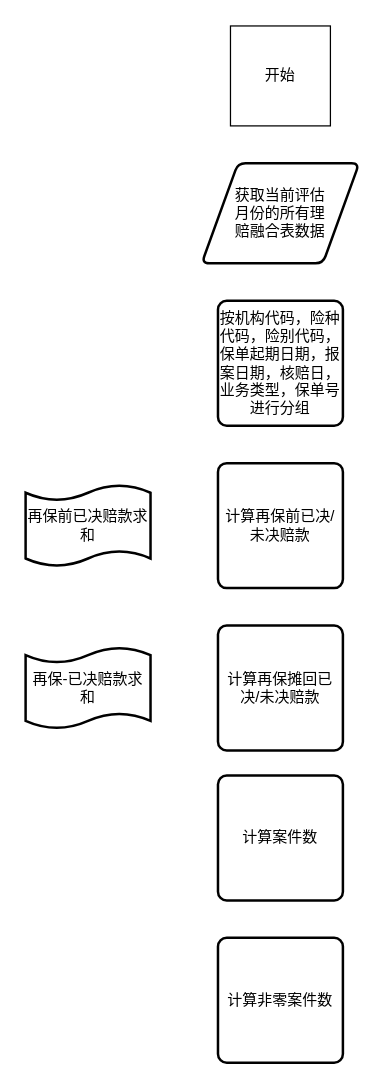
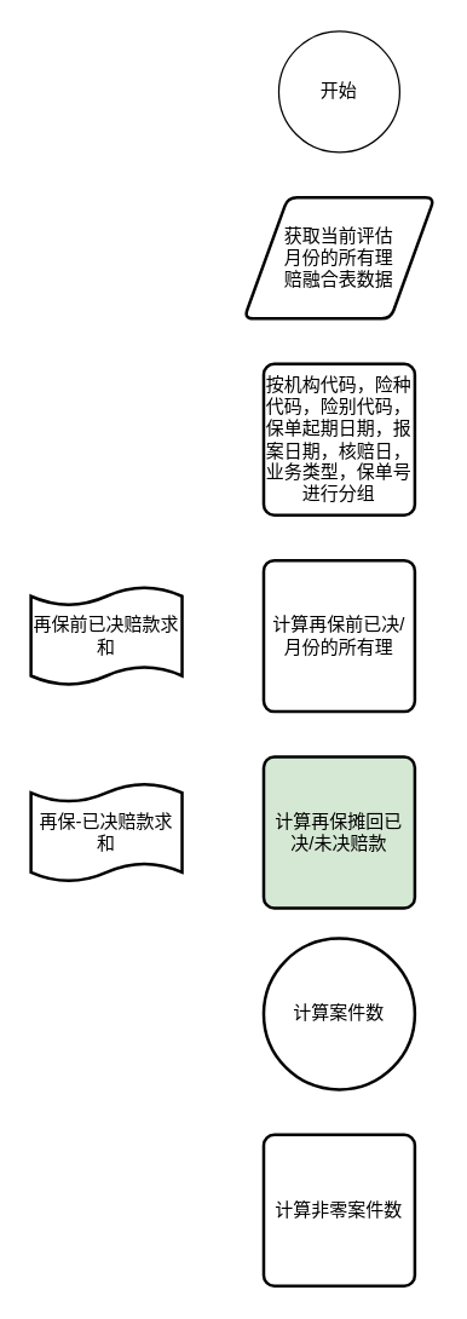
  <mxCell id="0" />
  <mxCell id="1" parent="0" />
- <mxCell id="2" value="开始" style="whiteSpace=wrap;html=1;aspect=fixed;rounded=0;" vertex="1" parent="1"><mxGeometry x="184" y="20" width="80" height="80" as="geometry" /></mxCell>
+ <mxCell id="2" value="开始" style="ellipse;whiteSpace=wrap;html=1;aspect=fixed;" vertex="1" parent="1"><mxGeometry x="184" y="20" width="80" height="80" as="geometry" /></mxCell>
  <mxCell id="3" value="获取当前评估&lt;br&gt;月份的所有理&lt;br&gt;赔融合表数据" style="shape=parallelogram;html=1;strokeWidth=2;perimeter=parallelogramPerimeter;whiteSpace=wrap;rounded=1;arcSize=12;size=0.23;" vertex="1" parent="1"><mxGeometry x="161" y="130" width="126" height="80" as="geometry" /></mxCell>
  <mxCell id="4" value="按机构代码，险种代码，险别代码，保单起期日期，报案日期，核赔日，业务类型，保单号进行分组" style="rounded=1;whiteSpace=wrap;html=1;absoluteArcSize=1;arcSize=14;strokeWidth=2;" vertex="1" parent="1"><mxGeometry x="174" y="240" width="100" height="100" as="geometry" /></mxCell>
- <mxCell id="5" value="计算再保前已决/未决赔款" style="rounded=1;whiteSpace=wrap;html=1;absoluteArcSize=1;arcSize=14;strokeWidth=2;" vertex="1" parent="1"><mxGeometry x="174" y="370" width="100" height="100" as="geometry" /></mxCell>
- <mxCell id="6" value="计算再保摊回已决/未决赔款" style="rounded=1;whiteSpace=wrap;html=1;absoluteArcSize=1;arcSize=14;strokeWidth=2;" vertex="1" parent="1"><mxGeometry x="174" y="500" width="100" height="100" as="geometry" /></mxCell>
- <mxCell id="7" value="计算案件数" style="rounded=1;whiteSpace=wrap;html=1;absoluteArcSize=1;arcSize=14;strokeWidth=2;" vertex="1" parent="1"><mxGeometry x="174" y="620" width="100" height="100" as="geometry" /></mxCell>
+ <mxCell id="5" value="计算再保前已决/月份的所有理" style="rounded=1;whiteSpace=wrap;html=1;absoluteArcSize=1;arcSize=14;strokeWidth=2;" vertex="1" parent="1"><mxGeometry x="174" y="370" width="100" height="100" as="geometry" /></mxCell>
+ <mxCell id="6" value="计算再保摊回已决/未决赔款" style="rounded=1;whiteSpace=wrap;html=1;absoluteArcSize=1;arcSize=14;strokeWidth=2;fillColor=#d5e8d4;" vertex="1" parent="1"><mxGeometry x="174" y="500" width="100" height="100" as="geometry" /></mxCell>
+ <mxCell id="7" value="计算案件数" style="ellipse;whiteSpace=wrap;html=1;absoluteArcSize=1;arcSize=14;strokeWidth=2;" vertex="1" parent="1"><mxGeometry x="174" y="620" width="100" height="100" as="geometry" /></mxCell>
  <mxCell id="8" value="计算非零案件数" style="rounded=1;whiteSpace=wrap;html=1;absoluteArcSize=1;arcSize=14;strokeWidth=2;" vertex="1" parent="1"><mxGeometry x="174" y="750" width="100" height="100" as="geometry" /></mxCell>
  <mxCell id="9" value="再保前已决赔款求和" style="shape=tape;whiteSpace=wrap;html=1;strokeWidth=2;size=0.19" vertex="1" parent="1"><mxGeometry x="20" y="387.5" width="100" height="65" as="geometry" /></mxCell>
  <mxCell id="10" value="再保-已决赔款求和" style="shape=tape;whiteSpace=wrap;html=1;strokeWidth=2;size=0.19" vertex="1" parent="1"><mxGeometry x="20" y="517.5" width="100" height="65" as="geometry" /></mxCell>
